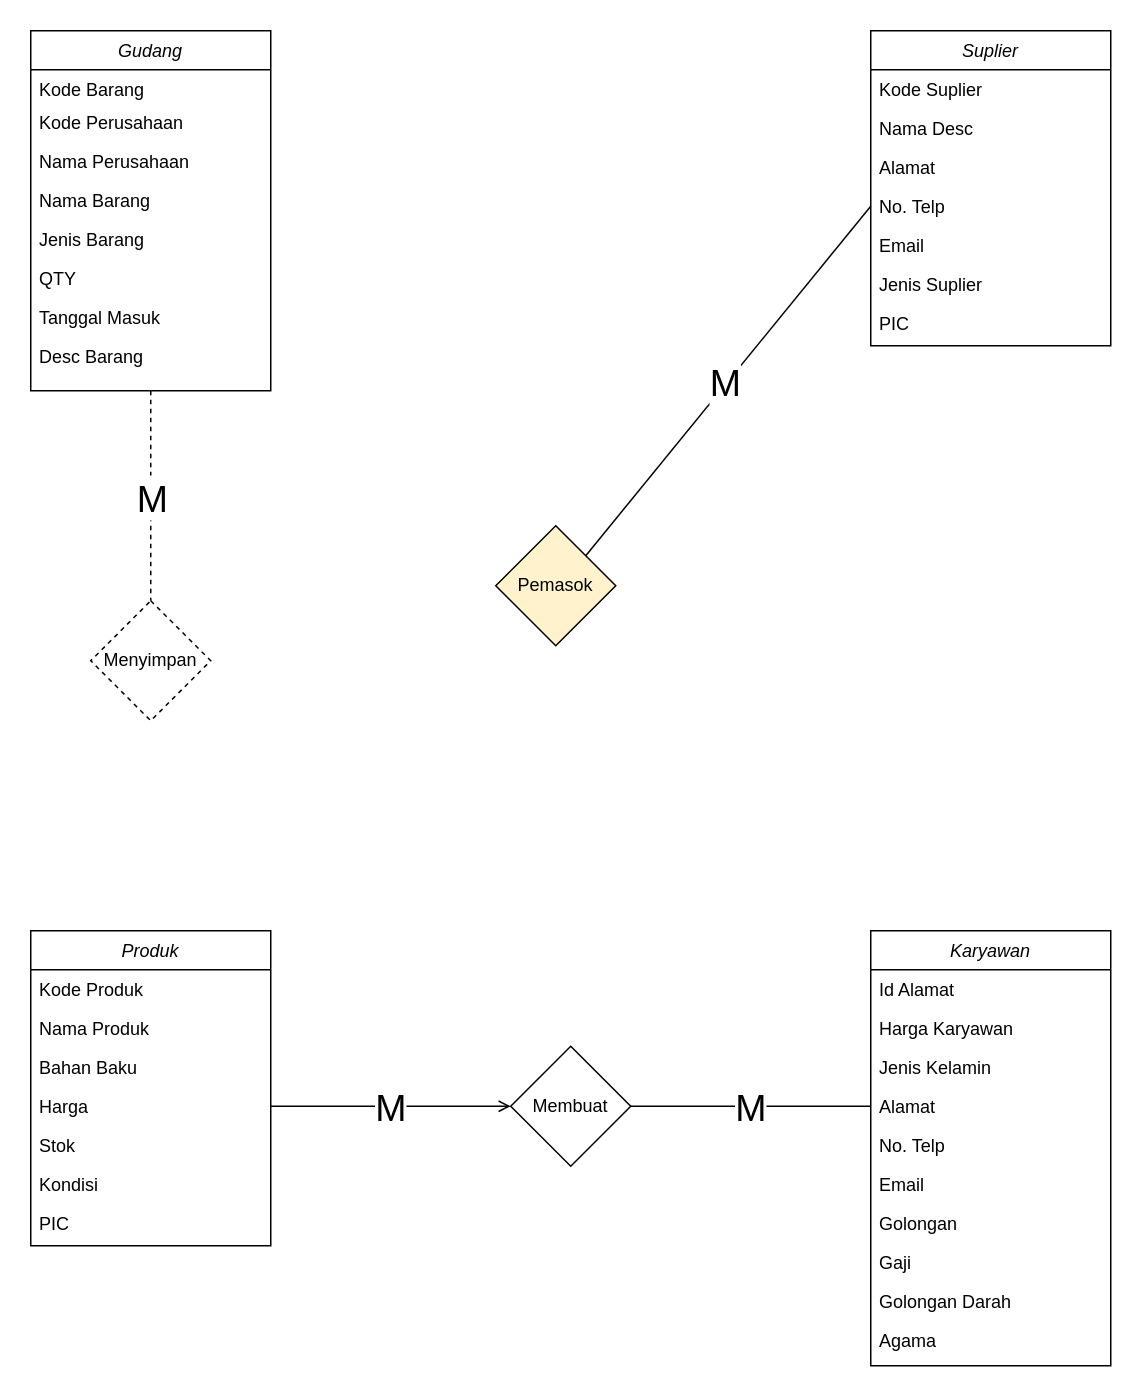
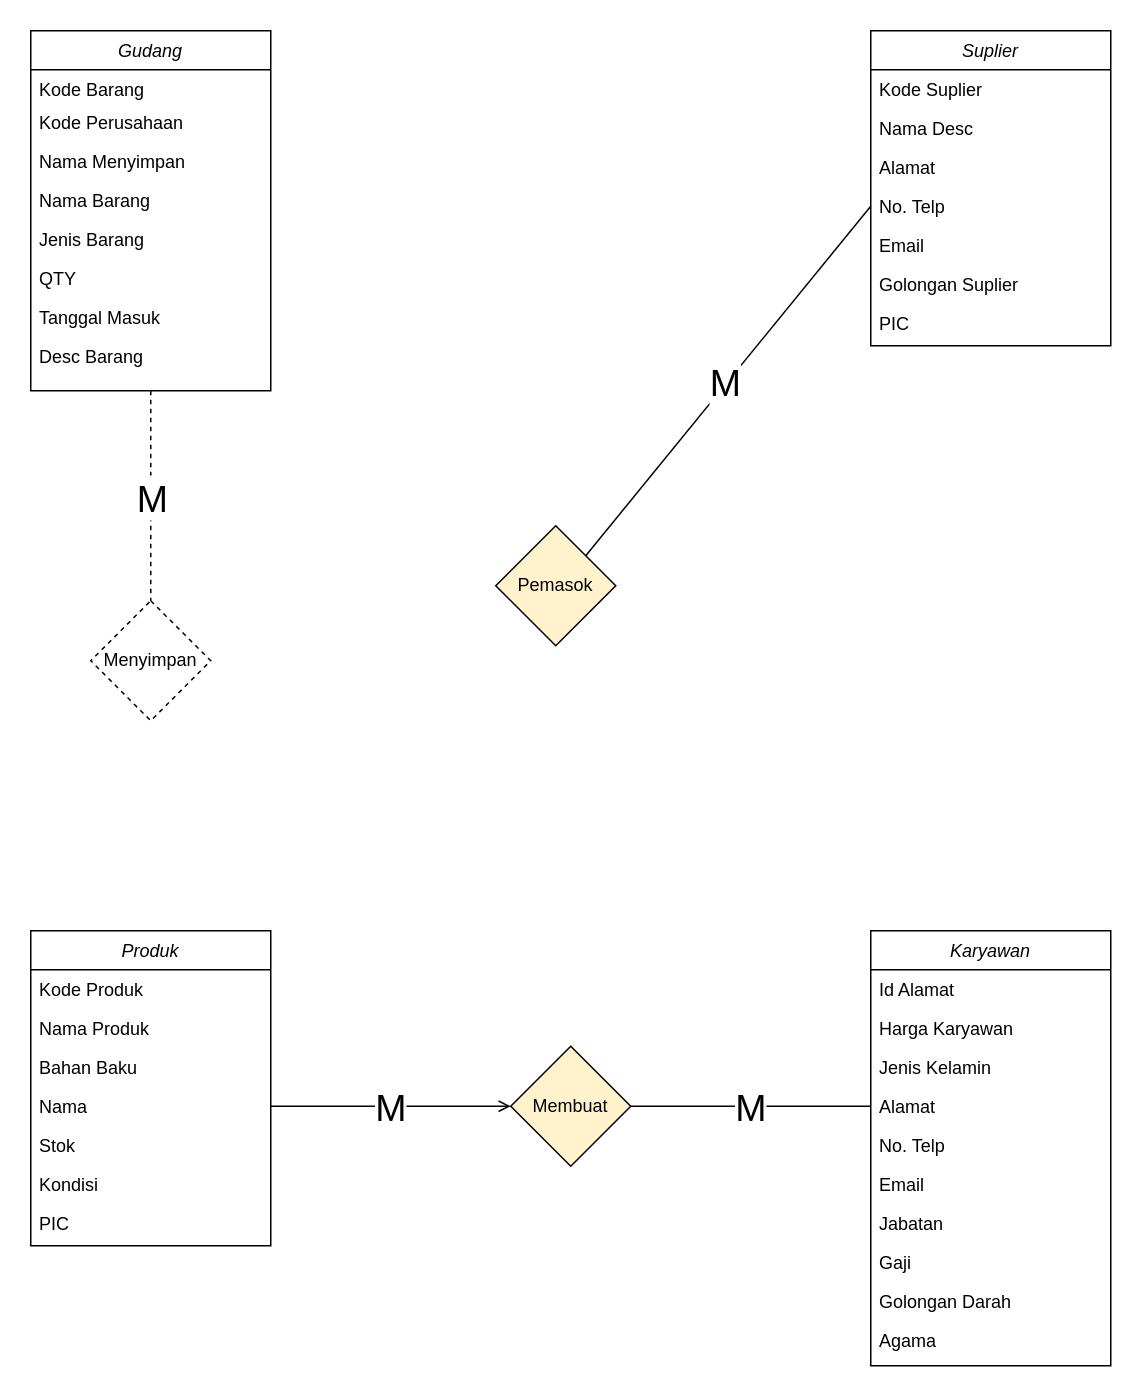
  <mxCell id="0" />
  <mxCell id="1" parent="0" />
  <mxCell id="2" value="Gudang" style="swimlane;fontStyle=2;align=center;verticalAlign=top;childLayout=stackLayout;horizontal=1;startSize=26;horizontalStack=0;resizeParent=1;resizeLast=0;collapsible=1;marginBottom=0;rounded=0;shadow=0;strokeWidth=1;" parent="1" vertex="1"><mxGeometry x="20" y="20" width="160" height="240" as="geometry"><mxRectangle x="230" y="140" width="160" height="26" as="alternateBounds" /></mxGeometry></mxCell>
  <mxCell id="3" value="Kode Barang" style="text;align=left;verticalAlign=top;spacingLeft=4;spacingRight=4;overflow=hidden;rotatable=0;points=[[0,0.5],[1,0.5]];portConstraint=eastwest;" parent="2" vertex="1"><mxGeometry y="26" width="160" height="22" as="geometry" /></mxCell>
  <mxCell id="4" value="Kode Perusahaan" style="text;align=left;verticalAlign=top;spacingLeft=4;spacingRight=4;overflow=hidden;rotatable=0;points=[[0,0.5],[1,0.5]];portConstraint=eastwest;rounded=0;shadow=0;html=0;" parent="2" vertex="1"><mxGeometry y="48" width="160" height="26" as="geometry" /></mxCell>
- <mxCell id="5" value="Nama Perusahaan" style="text;align=left;verticalAlign=top;spacingLeft=4;spacingRight=4;overflow=hidden;rotatable=0;points=[[0,0.5],[1,0.5]];portConstraint=eastwest;rounded=0;shadow=0;html=0;" parent="2" vertex="1"><mxGeometry y="74" width="160" height="26" as="geometry" /></mxCell>
+ <mxCell id="5" value="Nama Menyimpan" style="text;align=left;verticalAlign=top;spacingLeft=4;spacingRight=4;overflow=hidden;rotatable=0;points=[[0,0.5],[1,0.5]];portConstraint=eastwest;rounded=0;shadow=0;html=0;" parent="2" vertex="1"><mxGeometry y="74" width="160" height="26" as="geometry" /></mxCell>
  <mxCell id="6" value="Nama Barang" style="text;align=left;verticalAlign=top;spacingLeft=4;spacingRight=4;overflow=hidden;rotatable=0;points=[[0,0.5],[1,0.5]];portConstraint=eastwest;" parent="2" vertex="1"><mxGeometry y="100" width="160" height="26" as="geometry" /></mxCell>
  <mxCell id="7" value="Jenis Barang" style="text;align=left;verticalAlign=top;spacingLeft=4;spacingRight=4;overflow=hidden;rotatable=0;points=[[0,0.5],[1,0.5]];portConstraint=eastwest;" vertex="1" parent="2"><mxGeometry y="126" width="160" height="26" as="geometry" /></mxCell>
  <mxCell id="8" value="QTY" style="text;align=left;verticalAlign=top;spacingLeft=4;spacingRight=4;overflow=hidden;rotatable=0;points=[[0,0.5],[1,0.5]];portConstraint=eastwest;" vertex="1" parent="2"><mxGeometry y="152" width="160" height="26" as="geometry" /></mxCell>
  <mxCell id="9" value="Tanggal Masuk" style="text;align=left;verticalAlign=top;spacingLeft=4;spacingRight=4;overflow=hidden;rotatable=0;points=[[0,0.5],[1,0.5]];portConstraint=eastwest;" vertex="1" parent="2"><mxGeometry y="178" width="160" height="26" as="geometry" /></mxCell>
  <mxCell id="10" value="Desc Barang" style="text;align=left;verticalAlign=top;spacingLeft=4;spacingRight=4;overflow=hidden;rotatable=0;points=[[0,0.5],[1,0.5]];portConstraint=eastwest;" vertex="1" parent="2"><mxGeometry y="204" width="160" height="26" as="geometry" /></mxCell>
  <mxCell id="11" value="Suplier" style="swimlane;fontStyle=2;align=center;verticalAlign=top;childLayout=stackLayout;horizontal=1;startSize=26;horizontalStack=0;resizeParent=1;resizeLast=0;collapsible=1;marginBottom=0;rounded=0;shadow=0;strokeWidth=1;" vertex="1" parent="1"><mxGeometry x="580" y="20" width="160" height="210" as="geometry"><mxRectangle x="230" y="140" width="160" height="26" as="alternateBounds" /></mxGeometry></mxCell>
  <mxCell id="12" value="Kode Suplier" style="text;align=left;verticalAlign=top;spacingLeft=4;spacingRight=4;overflow=hidden;rotatable=0;points=[[0,0.5],[1,0.5]];portConstraint=eastwest;" vertex="1" parent="11"><mxGeometry y="26" width="160" height="26" as="geometry" /></mxCell>
  <mxCell id="13" value="Nama Desc" style="text;align=left;verticalAlign=top;spacingLeft=4;spacingRight=4;overflow=hidden;rotatable=0;points=[[0,0.5],[1,0.5]];portConstraint=eastwest;rounded=0;shadow=0;html=0;" vertex="1" parent="11"><mxGeometry y="52" width="160" height="26" as="geometry" /></mxCell>
  <mxCell id="14" value="Alamat" style="text;align=left;verticalAlign=top;spacingLeft=4;spacingRight=4;overflow=hidden;rotatable=0;points=[[0,0.5],[1,0.5]];portConstraint=eastwest;rounded=0;shadow=0;html=0;" vertex="1" parent="11"><mxGeometry y="78" width="160" height="26" as="geometry" /></mxCell>
  <mxCell id="15" value="No. Telp" style="text;align=left;verticalAlign=top;spacingLeft=4;spacingRight=4;overflow=hidden;rotatable=0;points=[[0,0.5],[1,0.5]];portConstraint=eastwest;" vertex="1" parent="11"><mxGeometry y="104" width="160" height="26" as="geometry" /></mxCell>
  <mxCell id="16" value="Email" style="text;align=left;verticalAlign=top;spacingLeft=4;spacingRight=4;overflow=hidden;rotatable=0;points=[[0,0.5],[1,0.5]];portConstraint=eastwest;" vertex="1" parent="11"><mxGeometry y="130" width="160" height="26" as="geometry" /></mxCell>
- <mxCell id="17" value="Jenis Suplier" style="text;align=left;verticalAlign=top;spacingLeft=4;spacingRight=4;overflow=hidden;rotatable=0;points=[[0,0.5],[1,0.5]];portConstraint=eastwest;" vertex="1" parent="11"><mxGeometry y="156" width="160" height="26" as="geometry" /></mxCell>
+ <mxCell id="17" value="Golongan Suplier" style="text;align=left;verticalAlign=top;spacingLeft=4;spacingRight=4;overflow=hidden;rotatable=0;points=[[0,0.5],[1,0.5]];portConstraint=eastwest;" vertex="1" parent="11"><mxGeometry y="156" width="160" height="26" as="geometry" /></mxCell>
  <mxCell id="18" value="PIC" style="text;align=left;verticalAlign=top;spacingLeft=4;spacingRight=4;overflow=hidden;rotatable=0;points=[[0,0.5],[1,0.5]];portConstraint=eastwest;" vertex="1" parent="11"><mxGeometry y="182" width="160" height="26" as="geometry" /></mxCell>
  <mxCell id="19" value="Produk" style="swimlane;fontStyle=2;align=center;verticalAlign=top;childLayout=stackLayout;horizontal=1;startSize=26;horizontalStack=0;resizeParent=1;resizeLast=0;collapsible=1;marginBottom=0;rounded=0;shadow=0;strokeWidth=1;" vertex="1" parent="1"><mxGeometry x="20" y="620" width="160" height="210" as="geometry"><mxRectangle x="230" y="140" width="160" height="26" as="alternateBounds" /></mxGeometry></mxCell>
  <mxCell id="20" value="Kode Produk" style="text;align=left;verticalAlign=top;spacingLeft=4;spacingRight=4;overflow=hidden;rotatable=0;points=[[0,0.5],[1,0.5]];portConstraint=eastwest;" vertex="1" parent="19"><mxGeometry y="26" width="160" height="26" as="geometry" /></mxCell>
  <mxCell id="21" value="Nama Produk" style="text;align=left;verticalAlign=top;spacingLeft=4;spacingRight=4;overflow=hidden;rotatable=0;points=[[0,0.5],[1,0.5]];portConstraint=eastwest;rounded=0;shadow=0;html=0;" vertex="1" parent="19"><mxGeometry y="52" width="160" height="26" as="geometry" /></mxCell>
  <mxCell id="22" value="Bahan Baku" style="text;align=left;verticalAlign=top;spacingLeft=4;spacingRight=4;overflow=hidden;rotatable=0;points=[[0,0.5],[1,0.5]];portConstraint=eastwest;rounded=0;shadow=0;html=0;" vertex="1" parent="19"><mxGeometry y="78" width="160" height="26" as="geometry" /></mxCell>
- <mxCell id="23" value="Harga" style="text;align=left;verticalAlign=top;spacingLeft=4;spacingRight=4;overflow=hidden;rotatable=0;points=[[0,0.5],[1,0.5]];portConstraint=eastwest;" vertex="1" parent="19"><mxGeometry y="104" width="160" height="26" as="geometry" /></mxCell>
+ <mxCell id="23" value="Nama" style="text;align=left;verticalAlign=top;spacingLeft=4;spacingRight=4;overflow=hidden;rotatable=0;points=[[0,0.5],[1,0.5]];portConstraint=eastwest;" vertex="1" parent="19"><mxGeometry y="104" width="160" height="26" as="geometry" /></mxCell>
  <mxCell id="24" value="Stok" style="text;align=left;verticalAlign=top;spacingLeft=4;spacingRight=4;overflow=hidden;rotatable=0;points=[[0,0.5],[1,0.5]];portConstraint=eastwest;" vertex="1" parent="19"><mxGeometry y="130" width="160" height="26" as="geometry" /></mxCell>
  <mxCell id="25" value="Kondisi" style="text;align=left;verticalAlign=top;spacingLeft=4;spacingRight=4;overflow=hidden;rotatable=0;points=[[0,0.5],[1,0.5]];portConstraint=eastwest;" vertex="1" parent="19"><mxGeometry y="156" width="160" height="26" as="geometry" /></mxCell>
  <mxCell id="26" value="PIC" style="text;align=left;verticalAlign=top;spacingLeft=4;spacingRight=4;overflow=hidden;rotatable=0;points=[[0,0.5],[1,0.5]];portConstraint=eastwest;" vertex="1" parent="19"><mxGeometry y="182" width="160" height="26" as="geometry" /></mxCell>
  <mxCell id="27" value="Karyawan" style="swimlane;fontStyle=2;align=center;verticalAlign=top;childLayout=stackLayout;horizontal=1;startSize=26;horizontalStack=0;resizeParent=1;resizeLast=0;collapsible=1;marginBottom=0;rounded=0;shadow=0;strokeWidth=1;" vertex="1" parent="1"><mxGeometry x="580" y="620" width="160" height="290" as="geometry"><mxRectangle x="230" y="140" width="160" height="26" as="alternateBounds" /></mxGeometry></mxCell>
  <mxCell id="28" value="Id Alamat" style="text;align=left;verticalAlign=top;spacingLeft=4;spacingRight=4;overflow=hidden;rotatable=0;points=[[0,0.5],[1,0.5]];portConstraint=eastwest;" vertex="1" parent="27"><mxGeometry y="26" width="160" height="26" as="geometry" /></mxCell>
  <mxCell id="29" value="Harga Karyawan" style="text;align=left;verticalAlign=top;spacingLeft=4;spacingRight=4;overflow=hidden;rotatable=0;points=[[0,0.5],[1,0.5]];portConstraint=eastwest;rounded=0;shadow=0;html=0;" vertex="1" parent="27"><mxGeometry y="52" width="160" height="26" as="geometry" /></mxCell>
  <mxCell id="30" value="Jenis Kelamin" style="text;align=left;verticalAlign=top;spacingLeft=4;spacingRight=4;overflow=hidden;rotatable=0;points=[[0,0.5],[1,0.5]];portConstraint=eastwest;rounded=0;shadow=0;html=0;" vertex="1" parent="27"><mxGeometry y="78" width="160" height="26" as="geometry" /></mxCell>
  <mxCell id="31" value="Alamat" style="text;align=left;verticalAlign=top;spacingLeft=4;spacingRight=4;overflow=hidden;rotatable=0;points=[[0,0.5],[1,0.5]];portConstraint=eastwest;" vertex="1" parent="27"><mxGeometry y="104" width="160" height="26" as="geometry" /></mxCell>
  <mxCell id="32" value="No. Telp" style="text;align=left;verticalAlign=top;spacingLeft=4;spacingRight=4;overflow=hidden;rotatable=0;points=[[0,0.5],[1,0.5]];portConstraint=eastwest;" vertex="1" parent="27"><mxGeometry y="130" width="160" height="26" as="geometry" /></mxCell>
  <mxCell id="33" value="Email" style="text;align=left;verticalAlign=top;spacingLeft=4;spacingRight=4;overflow=hidden;rotatable=0;points=[[0,0.5],[1,0.5]];portConstraint=eastwest;" vertex="1" parent="27"><mxGeometry y="156" width="160" height="26" as="geometry" /></mxCell>
- <mxCell id="34" value="Golongan" style="text;align=left;verticalAlign=top;spacingLeft=4;spacingRight=4;overflow=hidden;rotatable=0;points=[[0,0.5],[1,0.5]];portConstraint=eastwest;" vertex="1" parent="27"><mxGeometry y="182" width="160" height="26" as="geometry" /></mxCell>
+ <mxCell id="34" value="Jabatan" style="text;align=left;verticalAlign=top;spacingLeft=4;spacingRight=4;overflow=hidden;rotatable=0;points=[[0,0.5],[1,0.5]];portConstraint=eastwest;" vertex="1" parent="27"><mxGeometry y="182" width="160" height="26" as="geometry" /></mxCell>
  <mxCell id="35" value="Gaji" style="text;align=left;verticalAlign=top;spacingLeft=4;spacingRight=4;overflow=hidden;rotatable=0;points=[[0,0.5],[1,0.5]];portConstraint=eastwest;" vertex="1" parent="27"><mxGeometry y="208" width="160" height="26" as="geometry" /></mxCell>
  <mxCell id="36" value="Golongan Darah" style="text;align=left;verticalAlign=top;spacingLeft=4;spacingRight=4;overflow=hidden;rotatable=0;points=[[0,0.5],[1,0.5]];portConstraint=eastwest;" vertex="1" parent="27"><mxGeometry y="234" width="160" height="26" as="geometry" /></mxCell>
  <mxCell id="37" value="Agama" style="text;align=left;verticalAlign=top;spacingLeft=4;spacingRight=4;overflow=hidden;rotatable=0;points=[[0,0.5],[1,0.5]];portConstraint=eastwest;" vertex="1" parent="27"><mxGeometry y="260" width="160" height="26" as="geometry" /></mxCell>
  <mxCell id="38" value="Menyimpan" style="rhombus;whiteSpace=wrap;html=1;dashed=1;" vertex="1" parent="1"><mxGeometry x="60" y="400" width="80" height="80" as="geometry" /></mxCell>
  <mxCell id="39" value="" style="endArrow=none;html=1;rounded=0;entryX=0.5;entryY=0;entryDx=0;entryDy=0;exitX=0.5;exitY=1;exitDx=0;exitDy=0;dashed=1;" edge="1" parent="1" source="2" target="38"><mxGeometry relative="1" as="geometry"><mxPoint x="120" y="280" as="sourcePoint" /><mxPoint x="99.52" y="400" as="targetPoint" /></mxGeometry></mxCell>
  <mxCell id="40" value="&lt;font style=&quot;font-size: 25px;&quot;&gt;M&lt;/font&gt;" style="edgeLabel;html=1;align=center;verticalAlign=middle;resizable=0;points=[];" vertex="1" connectable="0" parent="39"><mxGeometry x="-0.006" y="1" relative="1" as="geometry"><mxPoint x="-1" as="offset" /></mxGeometry></mxCell>
  <mxCell id="41" value="Pemasok" style="rhombus;whiteSpace=wrap;html=1;fillColor=#fff2cc;" vertex="1" parent="1"><mxGeometry x="330" y="350" width="80" height="80" as="geometry" /></mxCell>
  <mxCell id="42" value="" style="endArrow=none;html=1;rounded=0;entryX=0;entryY=0.5;entryDx=0;entryDy=0;exitX=1;exitY=0;exitDx=0;exitDy=0;" edge="1" parent="1" source="41" target="15"><mxGeometry relative="1" as="geometry"><mxPoint x="280" y="248.5" as="sourcePoint" /><mxPoint x="380" y="335" as="targetPoint" /></mxGeometry></mxCell>
  <mxCell id="43" value="&lt;font style=&quot;font-size: 25px;&quot;&gt;M&lt;/font&gt;" style="edgeLabel;html=1;align=center;verticalAlign=middle;resizable=0;points=[];" vertex="1" connectable="0" parent="42"><mxGeometry x="-0.006" y="1" relative="1" as="geometry"><mxPoint x="-1" as="offset" /></mxGeometry></mxCell>
- <mxCell id="44" value="Membuat" style="rhombus;whiteSpace=wrap;html=1;" vertex="1" parent="1"><mxGeometry x="340" y="697" width="80" height="80" as="geometry" /></mxCell>
+ <mxCell id="44" value="Membuat" style="rhombus;whiteSpace=wrap;html=1;fillColor=#fff2cc;" vertex="1" parent="1"><mxGeometry x="340" y="697" width="80" height="80" as="geometry" /></mxCell>
  <mxCell id="45" value="" style="endArrow=none;html=1;rounded=0;exitX=1;exitY=0.5;exitDx=0;exitDy=0;entryX=0;entryY=0.5;entryDx=0;entryDy=0;" edge="1" parent="1" source="44" target="31"><mxGeometry relative="1" as="geometry"><mxPoint x="280" y="853.5" as="sourcePoint" /><mxPoint x="540" y="790" as="targetPoint" /></mxGeometry></mxCell>
  <mxCell id="46" value="&lt;font style=&quot;font-size: 25px;&quot;&gt;M&lt;/font&gt;" style="edgeLabel;html=1;align=center;verticalAlign=middle;resizable=0;points=[];" vertex="1" connectable="0" parent="45"><mxGeometry x="-0.006" y="1" relative="1" as="geometry"><mxPoint x="-1" as="offset" /></mxGeometry></mxCell>
  <mxCell id="47" value="" style="endArrow=open;html=1;rounded=0;entryX=0;entryY=0.5;entryDx=0;entryDy=0;exitX=1;exitY=0.5;exitDx=0;exitDy=0;" edge="1" parent="1" target="44" source="23"><mxGeometry relative="1" as="geometry"><mxPoint x="210" y="760" as="sourcePoint" /><mxPoint x="270" y="815" as="targetPoint" /></mxGeometry></mxCell>
  <mxCell id="48" value="&lt;font style=&quot;font-size: 25px;&quot;&gt;M&lt;/font&gt;" style="edgeLabel;html=1;align=center;verticalAlign=middle;resizable=0;points=[];" vertex="1" connectable="0" parent="47"><mxGeometry x="-0.006" y="1" relative="1" as="geometry"><mxPoint x="-1" as="offset" /></mxGeometry></mxCell>
